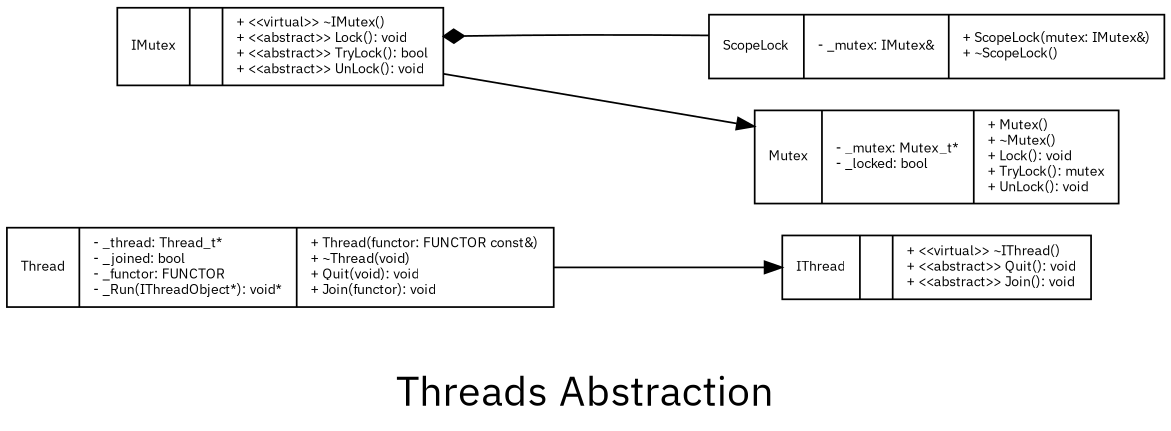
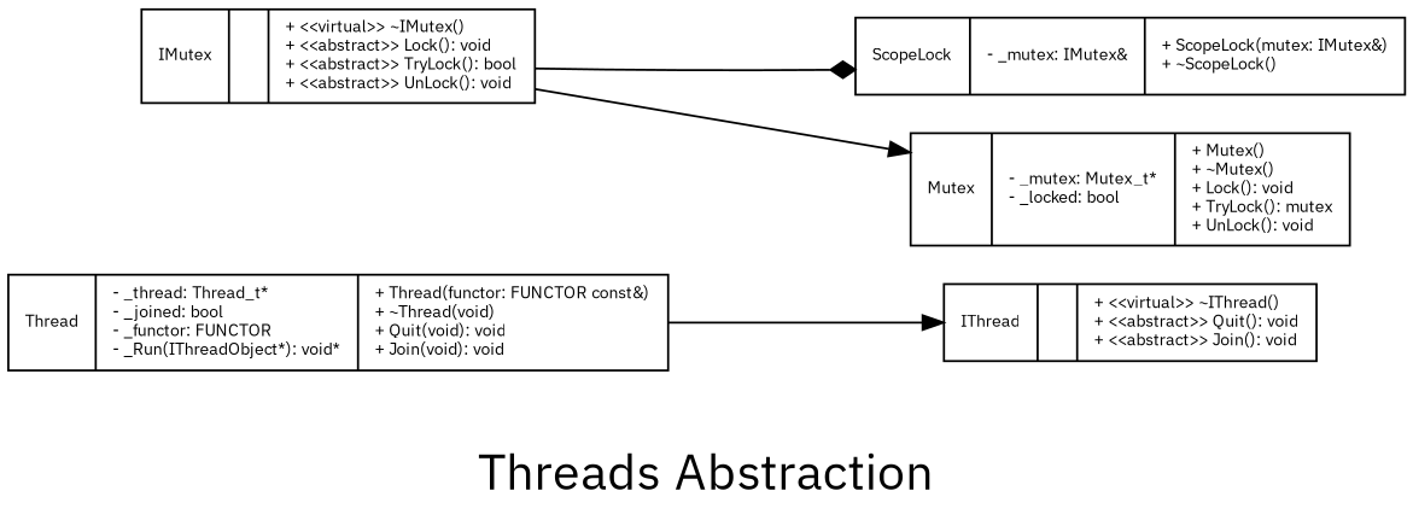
  digraph {
    compound=true
    fontname="IBM Plex Sans"
    fontsize=24
    label="Threads Abstraction"
    rankdir=LR
    ranksep=1.25
    node [fillcolor=white fontname="IBM Plex Sans" fontsize=8 shape=record style=filled]
    edge [fontname="IBM Plex Sans" fontsize=8]
    n1 [label="{IThread||+ \<\<virtual\>\> ~IThread()\l+ \<\<abstract\>\> Quit(): void\l+ \<\<abstract\>\> Join(): void\l}"]
-   n2 [label="{Thread|- _thread: Thread_t*\l- _joined: bool\l- _functor: FUNCTOR\l- _Run(IThreadObject*): void*\l|+ Thread(functor: FUNCTOR const&)\l+ ~Thread(void)\l+ Quit(void): void\l+ Join(functor): void\l}"]
+   n2 [label="{Thread|- _thread: Thread_t*\l- _joined: bool\l- _functor: FUNCTOR\l- _Run(IThreadObject*): void*\l|+ Thread(functor: FUNCTOR const&)\l+ ~Thread(void)\l+ Quit(void): void\l+ Join(void): void\l}"]
    n3 [label="{IMutex||+ \<\<virtual\>\> ~IMutex()\l+ \<\<abstract\>\> Lock(): void\l+ \<\<abstract\>\> TryLock(): bool\l+ \<\<abstract\>\> UnLock(): void\l}"]
    n4 [label="{ScopeLock|- _mutex: IMutex&\l|+ ScopeLock(mutex: IMutex&)\l+ ~ScopeLock()\l}"]
    n5 [label="{Mutex|- _mutex: Mutex_t*\l- _locked: bool\l|+ Mutex()\l+ ~Mutex()\l+ Lock(): void\l+ TryLock(): mutex\l+ UnLock(): void\l}"]
    n2 -> n1
-   n4 -> n3 [arrowhead=diamond]
+   n3 -> n4 [arrowhead=diamond]
    n3 -> n5
  }
